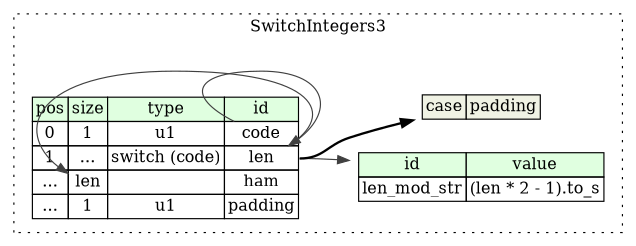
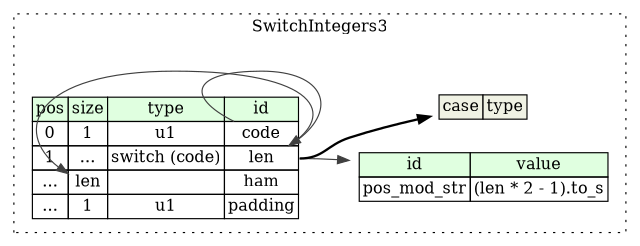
  digraph {
    rankdir=LR
    node [shape=plaintext]
    edge [color="#404040" tailport=len_type]
    n1 [label=<<TABLE BORDER="0" CELLBORDER="1" CELLSPACING="0"> 			<TR><TD BGCOLOR="#E0FFE0">pos</TD><TD BGCOLOR="#E0FFE0">size</TD><TD BGCOLOR="#E0FFE0">type</TD><TD BGCOLOR="#E0FFE0">id</TD></TR> 			<TR><TD PORT="code_pos">0</TD><TD PORT="code_size">1</TD><TD>u1</TD><TD PORT="code_type">code</TD></TR> 			<TR><TD PORT="len_pos">1</TD><TD PORT="len_size">...</TD><TD>switch (code)</TD><TD PORT="len_type">len</TD></TR> 			<TR><TD PORT="ham_pos">...</TD><TD PORT="ham_size">len</TD><TD></TD><TD PORT="ham_type">ham</TD></TR> 			<TR><TD PORT="padding_pos">...</TD><TD PORT="padding_size">1</TD><TD>u1</TD><TD PORT="padding_type">padding</TD></TR> 		</TABLE>>]
-   n2 [label=<<TABLE BORDER="0" CELLBORDER="1" CELLSPACING="0"> 			<TR><TD BGCOLOR="#E0FFE0">id</TD><TD BGCOLOR="#E0FFE0">value</TD></TR> 			<TR><TD>len_mod_str</TD><TD>(len * 2 - 1).to_s</TD></TR> 		</TABLE>>]
-   n3 [label=<<TABLE BORDER="0" CELLBORDER="1" CELLSPACING="0"> 	<TR><TD BGCOLOR="#F0F2E4">case</TD><TD BGCOLOR="#F0F2E4">padding</TD></TR> </TABLE>>]
+   n2 [label=<<TABLE BORDER="0" CELLBORDER="1" CELLSPACING="0"> 			<TR><TD BGCOLOR="#E0FFE0">id</TD><TD BGCOLOR="#E0FFE0">value</TD></TR> 			<TR><TD>pos_mod_str</TD><TD>(len * 2 - 1).to_s</TD></TR> 		</TABLE>>]
+   n3 [label=<<TABLE BORDER="0" CELLBORDER="1" CELLSPACING="0"> 	<TR><TD BGCOLOR="#F0F2E4">case</TD><TD BGCOLOR="#F0F2E4">type</TD></TR> </TABLE>>]
    subgraph cluster_1 {
      label=SwitchIntegers3
      style=dotted
      n1
      n2
      n3
    }
    n1 -> n1 [headport=len_type tailport=code_type]
    n1 -> n1 [headport=ham_size]
    n1 -> n2
    n1 -> n3 [style=bold color=""]
  }
